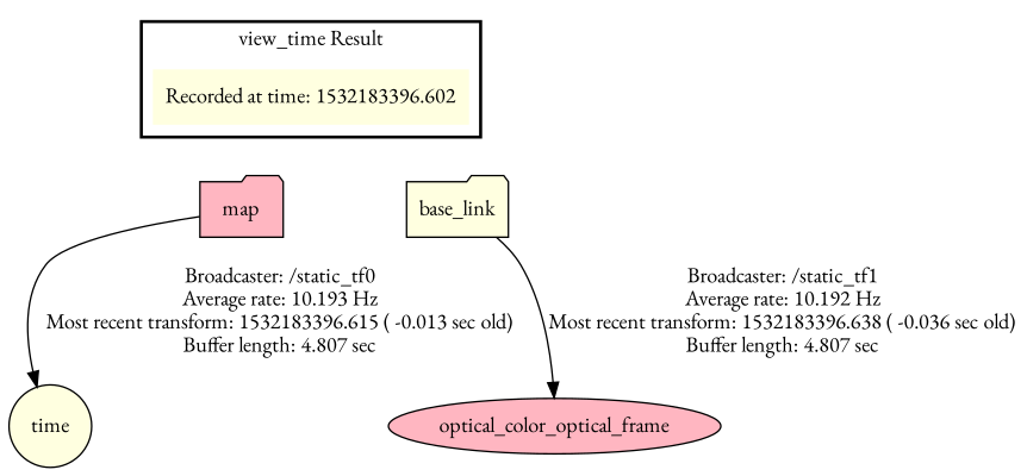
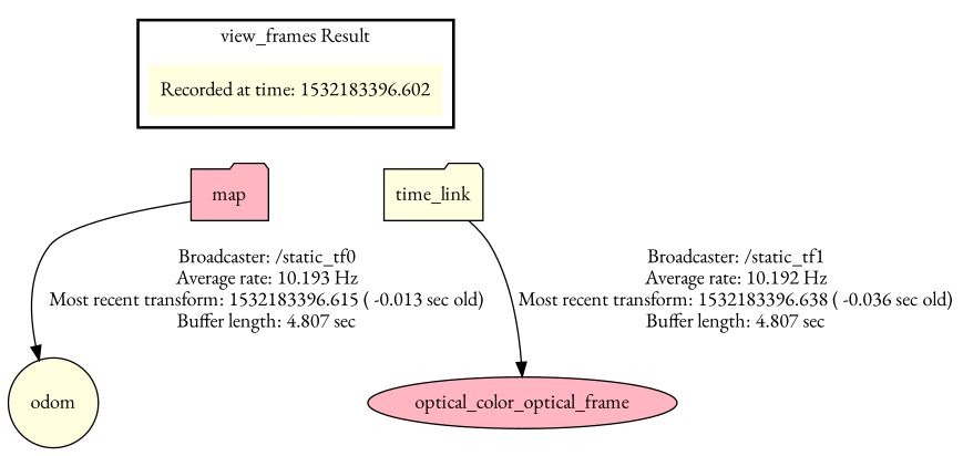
  digraph {
    fontname="EB Garamond"
    node [fillcolor=lightyellow fontname="EB Garamond" shape=folder style=filled]
    edge [fontname="EB Garamond"]
    "Recorded at time: 1532183396.602" [shape=plaintext]
    map [fillcolor=lightpink]
-   base_link
-   odom [shape=circle label=time]
+   base_link [label=time_link]
+   odom [shape=circle]
    n5 [fillcolor=lightpink label=optical_color_optical_frame shape=ellipse]
    subgraph cluster_1 {
      color=black
-     label="view_time Result"
+     label="view_frames Result"
      style=bold
      "Recorded at time: 1532183396.602"
    }
    "Recorded at time: 1532183396.602" -> map [style=invis]
    "Recorded at time: 1532183396.602" -> base_link [style=invis]
    map -> odom [color=black label="Broadcaster: /static_tf0\nAverage rate: 10.193 Hz\nMost recent transform: 1532183396.615 ( -0.013 sec old)\nBuffer length: 4.807 sec\n"]
    base_link -> n5 [color=black label="Broadcaster: /static_tf1\nAverage rate: 10.192 Hz\nMost recent transform: 1532183396.638 ( -0.036 sec old)\nBuffer length: 4.807 sec\n"]
  }
